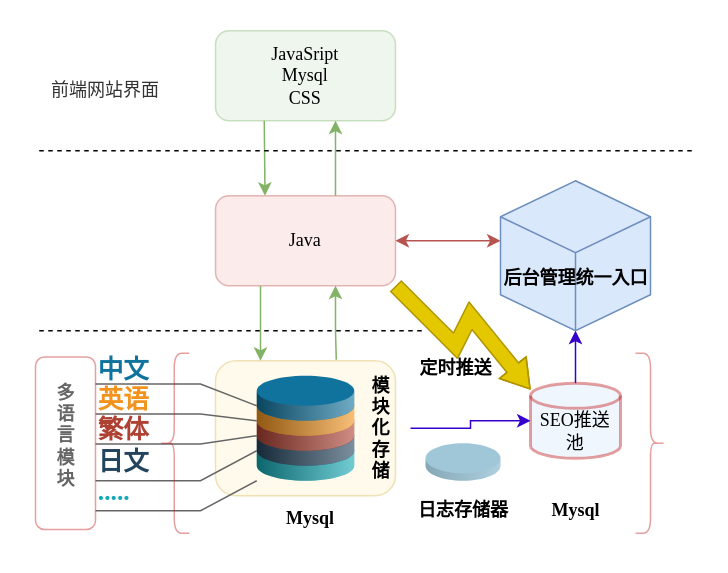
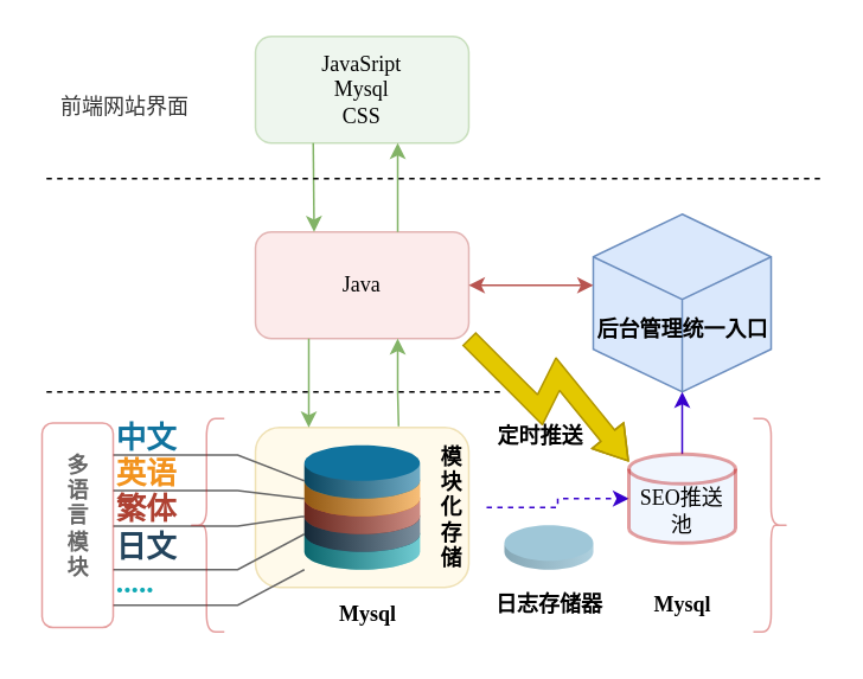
  <mxCell id="0" />
  <mxCell id="1" parent="0" />
  <mxCell id="2" value="" style="rounded=1;whiteSpace=wrap;html=1;fontFamily=Verdana;fontSize=12;opacity=40;fillColor=#fff2cc;strokeColor=#d6b656;" vertex="1" parent="1"><mxGeometry x="143" y="240" width="120" height="90" as="geometry" /></mxCell>
  <mxCell id="3" value="" style="whiteSpace=wrap;html=1;shape=mxgraph.basic.isocube;isoAngle=15;fontFamily=Verdana;fontSize=12;fillColor=#dae8fc;strokeColor=#6c8ebf;" vertex="1" parent="1"><mxGeometry x="333" y="120" width="100" height="100" as="geometry" /></mxCell>
  <mxCell id="4" value="&lt;b&gt;后台管理统一入口&lt;/b&gt;" style="text;html=1;align=center;verticalAlign=middle;resizable=0;points=[];autosize=1;strokeColor=none;fillColor=none;fontSize=12;fontFamily=Verdana;" vertex="1" parent="1"><mxGeometry x="323" y="170" width="120" height="30" as="geometry" /></mxCell>
  <mxCell id="5" value="" style="verticalLabelPosition=middle;verticalAlign=middle;html=1;shape=mxgraph.infographic.cylinder;fillColor=#12AAB5;strokeColor=none;shadow=0;align=left;labelPosition=right;spacingLeft=10;fontStyle=1;fontColor=#12AAB5;fontFamily=Verdana;fontSize=12;" vertex="1" parent="1"><mxGeometry x="170.5" y="290" width="65" height="30" as="geometry" /></mxCell>
  <mxCell id="6" value="" style="verticalLabelPosition=middle;verticalAlign=middle;html=1;shape=mxgraph.infographic.cylinder;fillColor=#23445D;strokeColor=none;shadow=0;align=left;labelPosition=right;spacingLeft=10;fontStyle=1;fontColor=#23445D;fontFamily=Verdana;fontSize=12;" vertex="1" parent="1"><mxGeometry x="170.5" y="280" width="65" height="30" as="geometry" /></mxCell>
  <mxCell id="7" value="" style="verticalLabelPosition=middle;verticalAlign=middle;html=1;shape=mxgraph.infographic.cylinder;fillColor=#AE4132;strokeColor=none;shadow=0;align=left;labelPosition=right;spacingLeft=10;fontStyle=1;fontColor=#AE4132;fontFamily=Verdana;fontSize=12;" vertex="1" parent="1"><mxGeometry x="170.5" y="270" width="65" height="30" as="geometry" /></mxCell>
  <mxCell id="8" value="" style="verticalLabelPosition=middle;verticalAlign=middle;html=1;shape=mxgraph.infographic.cylinder;fillColor=#F2931E;strokeColor=none;shadow=0;align=left;labelPosition=right;spacingLeft=10;fontStyle=1;fontColor=#F2931E;fontFamily=Verdana;fontSize=12;" vertex="1" parent="1"><mxGeometry x="170.5" y="260" width="65" height="30" as="geometry" /></mxCell>
  <mxCell id="9" value="" style="verticalLabelPosition=middle;verticalAlign=middle;html=1;shape=mxgraph.infographic.cylinder;fillColor=#10739E;strokeColor=none;shadow=0;align=left;labelPosition=right;spacingLeft=10;fontStyle=1;fontColor=#10739E;fontFamily=Verdana;fontSize=12;" vertex="1" parent="1"><mxGeometry x="170.5" y="250" width="65" height="30" as="geometry" /></mxCell>
  <mxCell id="10" value="中文" style="strokeWidth=1;shadow=0;dashed=0;align=center;html=1;shape=mxgraph.mockup.text.callout;linkText=;textSize=17;textColor=#666666;callDir=NW;callStyle=line;fontSize=17;fontColor=#10739E;align=left;verticalAlign=top;strokeColor=#666666;fillColor=#4D9900;flipV=0;fontStyle=1;fontFamily=Verdana;" vertex="1" parent="1"><mxGeometry x="63" y="230" width="107.5" height="40" as="geometry" /></mxCell>
  <mxCell id="11" value="英语" style="strokeWidth=1;shadow=0;dashed=0;align=center;html=1;shape=mxgraph.mockup.text.callout;linkText=;textSize=17;textColor=#666666;callDir=NW;callStyle=line;fontSize=17;fontColor=#F2931E;align=left;verticalAlign=top;strokeColor=#666666;fillColor=#4D9900;flipV=0;fontStyle=1;fontFamily=Verdana;" vertex="1" parent="1"><mxGeometry x="63" y="250" width="107.5" height="30" as="geometry" /></mxCell>
  <mxCell id="12" value="繁体" style="strokeWidth=1;shadow=0;dashed=0;align=center;html=1;shape=mxgraph.mockup.text.callout;linkText=;textSize=17;textColor=#666666;callDir=NW;callStyle=line;fontSize=17;fontColor=#AE4132;align=left;verticalAlign=top;strokeColor=#666666;fillColor=#4D9900;flipV=0;fontStyle=1;fontFamily=Verdana;" vertex="1" parent="1"><mxGeometry x="63" y="270" width="107.5" height="20" as="geometry" /></mxCell>
  <mxCell id="13" value="日文" style="strokeWidth=1;shadow=0;dashed=0;align=center;html=1;shape=mxgraph.mockup.text.callout;linkText=;textSize=17;textColor=#666666;callDir=SW;callStyle=line;fontSize=17;fontColor=#23445D;align=left;verticalAlign=bottom;strokeColor=#666666;fillColor=#4D9900;flipV=0;fontStyle=1;fontFamily=Verdana;" vertex="1" parent="1"><mxGeometry x="63" y="300" width="107.5" height="20" as="geometry" /></mxCell>
  <mxCell id="14" value="....." style="strokeWidth=1;shadow=0;dashed=0;align=center;html=1;shape=mxgraph.mockup.text.callout;linkText=;textSize=17;textColor=#666666;callDir=SW;callStyle=line;fontSize=17;fontColor=#12AAB5;align=left;verticalAlign=bottom;strokeColor=#666666;fillColor=#4D9900;flipV=0;fontStyle=1;fontFamily=Verdana;" vertex="1" parent="1"><mxGeometry x="63" y="320" width="107.5" height="20" as="geometry" /></mxCell>
- <mxCell id="15" value="" style="edgeStyle=orthogonalEdgeStyle;rounded=0;orthogonalLoop=1;jettySize=auto;html=1;fontFamily=Verdana;fontSize=12;fillColor=#6a00ff;strokeColor=#3700CC;" edge="1" parent="1" source="16" target="27"><mxGeometry relative="1" as="geometry" /></mxCell>
+ <mxCell id="15" value="" style="edgeStyle=orthogonalEdgeStyle;rounded=0;orthogonalLoop=1;jettySize=auto;html=1;fontFamily=Verdana;fontSize=12;fillColor=#6a00ff;strokeColor=#3700CC;dashed=1;" edge="1" parent="1" source="16" target="27"><mxGeometry relative="1" as="geometry" /></mxCell>
  <mxCell id="16" value="&lt;b&gt;模&lt;br&gt;块&lt;br&gt;化&lt;br&gt;存&lt;br&gt;储&lt;/b&gt;" style="text;html=1;align=center;verticalAlign=middle;resizable=0;points=[];autosize=1;strokeColor=none;fillColor=none;fontSize=12;fontFamily=Verdana;" vertex="1" parent="1"><mxGeometry x="233" y="240" width="40" height="90" as="geometry" /></mxCell>
  <mxCell id="17" value="&lt;span style=&quot;color: rgb(51, 51, 51); font-family: Helvetica;&quot;&gt;前端网站界面&amp;nbsp;&lt;/span&gt;" style="text;html=1;align=center;verticalAlign=middle;resizable=0;points=[];autosize=1;strokeColor=none;fillColor=none;fontSize=12;fontFamily=Verdana;" vertex="1" parent="1"><mxGeometry x="20.5" y="45" width="100" height="30" as="geometry" /></mxCell>
  <mxCell id="18" value="JavaSript&lt;br&gt;Mysql&lt;br&gt;CSS" style="rounded=1;whiteSpace=wrap;html=1;fontFamily=Verdana;fontSize=12;opacity=40;fillColor=#d5e8d4;strokeColor=#82b366;" vertex="1" parent="1"><mxGeometry x="143" y="20" width="120" height="60" as="geometry" /></mxCell>
  <mxCell id="19" value="Java" style="rounded=1;whiteSpace=wrap;html=1;fontFamily=Verdana;fontSize=12;opacity=40;fillColor=#f8cecc;strokeColor=#b85450;" vertex="1" parent="1"><mxGeometry x="143" y="130" width="120" height="60" as="geometry" /></mxCell>
  <mxCell id="20" value="&lt;b&gt;Mysql&lt;/b&gt;" style="text;html=1;align=center;verticalAlign=middle;resizable=0;points=[];autosize=1;strokeColor=none;fillColor=none;fontSize=12;fontFamily=Verdana;" vertex="1" parent="1"><mxGeometry x="175.5" y="330" width="60" height="30" as="geometry" /></mxCell>
  <mxCell id="21" value="" style="endArrow=classic;html=1;rounded=0;fontFamily=Verdana;fontSize=12;fillColor=#d5e8d4;strokeColor=#82b366;" edge="1" parent="1"><mxGeometry width="50" height="50" relative="1" as="geometry"><mxPoint x="175.5" y="80" as="sourcePoint" /><mxPoint x="176" y="130" as="targetPoint" /></mxGeometry></mxCell>
  <mxCell id="22" value="" style="endArrow=classic;html=1;rounded=0;fontFamily=Verdana;fontSize=12;entryX=0.25;entryY=0;entryDx=0;entryDy=0;fillColor=#d5e8d4;strokeColor=#82b366;" edge="1" parent="1" target="2"><mxGeometry width="50" height="50" relative="1" as="geometry"><mxPoint x="173" y="190" as="sourcePoint" /><mxPoint x="155.5" y="340" as="targetPoint" /></mxGeometry></mxCell>
  <mxCell id="23" value="" style="endArrow=classic;html=1;rounded=0;fontFamily=Verdana;fontSize=12;exitX=0.671;exitY=-0.008;exitDx=0;exitDy=0;exitPerimeter=0;fillColor=#d5e8d4;strokeColor=#82b366;" edge="1" parent="1" source="2"><mxGeometry width="50" height="50" relative="1" as="geometry"><mxPoint x="223" y="230" as="sourcePoint" /><mxPoint x="223" y="190" as="targetPoint" /><Array as="points"><mxPoint x="223" y="220" /></Array></mxGeometry></mxCell>
  <mxCell id="24" value="" style="endArrow=classic;startArrow=classic;html=1;rounded=0;fontFamily=Verdana;fontSize=12;fillColor=#f8cecc;strokeColor=#b85450;" edge="1" parent="1"><mxGeometry width="50" height="50" relative="1" as="geometry"><mxPoint x="263" y="160" as="sourcePoint" /><mxPoint x="333" y="160" as="targetPoint" /></mxGeometry></mxCell>
  <mxCell id="25" value="" style="endArrow=classic;html=1;rounded=0;fontFamily=Verdana;fontSize=12;fillColor=#d5e8d4;strokeColor=#82b366;" edge="1" parent="1"><mxGeometry width="50" height="50" relative="1" as="geometry"><mxPoint x="223" y="130" as="sourcePoint" /><mxPoint x="223" y="80" as="targetPoint" /><Array as="points"><mxPoint x="223" y="110" /></Array></mxGeometry></mxCell>
  <mxCell id="26" value="" style="edgeStyle=orthogonalEdgeStyle;rounded=0;orthogonalLoop=1;jettySize=auto;html=1;fontFamily=Verdana;fontSize=12;fillColor=#6a00ff;strokeColor=#3700CC;" edge="1" parent="1" source="27"><mxGeometry relative="1" as="geometry"><mxPoint x="383" y="220" as="targetPoint" /></mxGeometry></mxCell>
  <mxCell id="27" value="&lt;br&gt;SEO推送池" style="strokeWidth=2;html=1;shape=mxgraph.flowchart.database;whiteSpace=wrap;fontFamily=Verdana;fontSize=12;opacity=40;fillColor=#dae8fc;strokeColor=#BF0F0F;" vertex="1" parent="1"><mxGeometry x="353" y="255" width="60" height="50" as="geometry" /></mxCell>
  <mxCell id="28" value="" style="shape=curlyBracket;whiteSpace=wrap;html=1;rounded=1;strokeColor=#BF0F0F;fontFamily=Verdana;fontSize=12;opacity=40;size=0.5;" vertex="1" parent="1"><mxGeometry x="105.5" y="235" width="20" height="120" as="geometry" /></mxCell>
  <mxCell id="29" value="" style="shape=curlyBracket;whiteSpace=wrap;html=1;rounded=1;flipH=1;strokeColor=#BF0F0F;fontFamily=Verdana;fontSize=12;opacity=40;" vertex="1" parent="1"><mxGeometry x="423" y="235" width="20" height="120" as="geometry" /></mxCell>
  <mxCell id="30" value="" style="shape=flexArrow;endArrow=classic;html=1;rounded=0;fontFamily=Verdana;fontSize=12;exitX=1;exitY=1;exitDx=0;exitDy=0;endWidth=11.905;endSize=5.743;entryX=0;entryY=0.083;entryDx=0;entryDy=0;entryPerimeter=0;fillColor=#e3c800;strokeColor=#B09500;" edge="1" parent="1" source="19" target="27"><mxGeometry width="50" height="50" relative="1" as="geometry"><mxPoint x="283" y="230" as="sourcePoint" /><mxPoint x="353" y="250" as="targetPoint" /><Array as="points"><mxPoint x="273" y="200" /><mxPoint x="293" y="220" /><mxPoint x="303" y="230" /><mxPoint x="313" y="210" /></Array></mxGeometry></mxCell>
  <mxCell id="31" value="&lt;b&gt;Mysql&lt;/b&gt;" style="text;html=1;align=center;verticalAlign=middle;resizable=0;points=[];autosize=1;strokeColor=none;fillColor=none;fontSize=12;fontFamily=Verdana;" vertex="1" parent="1"><mxGeometry x="353" y="325" width="60" height="30" as="geometry" /></mxCell>
  <mxCell id="32" value="&lt;b&gt;定时推送&lt;/b&gt;" style="text;html=1;align=center;verticalAlign=middle;resizable=0;points=[];autosize=1;strokeColor=none;fillColor=none;fontSize=12;fontFamily=Verdana;" vertex="1" parent="1"><mxGeometry x="268" y="230" width="70" height="30" as="geometry" /></mxCell>
  <mxCell id="33" value="" style="verticalLabelPosition=bottom;verticalAlign=top;html=1;shape=mxgraph.infographic.cylinder;fillColor=#10739E;strokeColor=none;fontFamily=Verdana;fontSize=12;opacity=40;" vertex="1" parent="1"><mxGeometry x="283" y="295" width="50" height="25" as="geometry" /></mxCell>
  <mxCell id="34" value="&lt;b&gt;日志存储器&lt;/b&gt;" style="text;html=1;align=center;verticalAlign=middle;resizable=0;points=[];autosize=1;strokeColor=none;fillColor=none;fontSize=12;fontFamily=Verdana;" vertex="1" parent="1"><mxGeometry x="268" y="325" width="80" height="30" as="geometry" /></mxCell>
  <mxCell id="35" value="" style="endArrow=none;dashed=1;html=1;rounded=0;fontFamily=Verdana;fontSize=12;" edge="1" parent="1"><mxGeometry width="50" height="50" relative="1" as="geometry"><mxPoint x="25.5" y="100" as="sourcePoint" /><mxPoint x="463" y="100" as="targetPoint" /></mxGeometry></mxCell>
  <mxCell id="36" value="" style="endArrow=none;dashed=1;html=1;rounded=0;fontFamily=Verdana;fontSize=12;" edge="1" parent="1"><mxGeometry width="50" height="50" relative="1" as="geometry"><mxPoint x="25.5" y="220" as="sourcePoint" /><mxPoint x="283" y="220" as="targetPoint" /></mxGeometry></mxCell>
  <mxCell id="37" value="&lt;b&gt;多&lt;br&gt;语&lt;br&gt;言&lt;br&gt;模&lt;br&gt;块&lt;/b&gt;" style="text;html=1;align=center;verticalAlign=middle;resizable=0;points=[];autosize=1;strokeColor=none;fillColor=none;fontSize=12;fontFamily=Verdana;opacity=40;" vertex="1" parent="1"><mxGeometry x="23" y="245" width="40" height="90" as="geometry" /></mxCell>
  <mxCell id="38" value="" style="rounded=1;whiteSpace=wrap;html=1;strokeColor=#BF0F0F;fontFamily=Verdana;fontSize=12;opacity=40;" vertex="1" parent="1"><mxGeometry x="23" y="237.5" width="40" height="115" as="geometry" /></mxCell>
